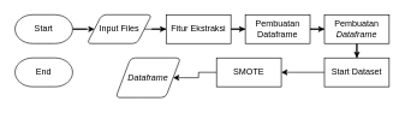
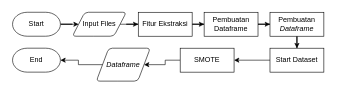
  <mxCell id="0" />
  <mxCell id="1" parent="0" />
  <mxCell id="2" value="" style="edgeStyle=orthogonalEdgeStyle;rounded=0;orthogonalLoop=1;jettySize=auto;html=1;" edge="1" parent="1" source="3" target="5"><mxGeometry relative="1" as="geometry" /></mxCell>
  <mxCell id="3" value="Start" style="strokeWidth=1;html=1;shape=mxgraph.flowchart.terminator;whiteSpace=wrap;" vertex="1" parent="1"><mxGeometry x="20" y="20" width="80" height="40" as="geometry" /></mxCell>
  <mxCell id="4" value="" style="edgeStyle=orthogonalEdgeStyle;rounded=0;orthogonalLoop=1;jettySize=auto;html=1;" edge="1" parent="1" source="5" target="7"><mxGeometry relative="1" as="geometry" /></mxCell>
  <mxCell id="5" value="Input Files" style="shape=parallelogram;html=1;strokeWidth=1;perimeter=parallelogramPerimeter;whiteSpace=wrap;rounded=1;arcSize=12;size=0.23;" vertex="1" parent="1"><mxGeometry x="120" y="20" width="90" height="40" as="geometry" /></mxCell>
  <mxCell id="6" value="" style="edgeStyle=orthogonalEdgeStyle;rounded=0;orthogonalLoop=1;jettySize=auto;html=1;" edge="1" parent="1" source="7" target="9"><mxGeometry relative="1" as="geometry" /></mxCell>
  <mxCell id="7" value="Fitur Ekstraksi" style="rounded=0;whiteSpace=wrap;html=1;" vertex="1" parent="1"><mxGeometry x="230" y="20" width="90" height="40" as="geometry" /></mxCell>
  <mxCell id="8" value="" style="edgeStyle=orthogonalEdgeStyle;rounded=0;orthogonalLoop=1;jettySize=auto;html=1;" edge="1" parent="1" source="9" target="11"><mxGeometry relative="1" as="geometry" /></mxCell>
  <mxCell id="9" value="Pembuatan Dataframe" style="rounded=0;whiteSpace=wrap;html=1;" vertex="1" parent="1"><mxGeometry x="340" y="20" width="90" height="40" as="geometry" /></mxCell>
  <mxCell id="10" value="" style="edgeStyle=orthogonalEdgeStyle;rounded=0;orthogonalLoop=1;jettySize=auto;html=1;" edge="1" parent="1" source="11" target="13"><mxGeometry relative="1" as="geometry" /></mxCell>
  <mxCell id="11" value="Pembuatan &lt;i&gt;Dataframe&lt;/i&gt;" style="rounded=0;whiteSpace=wrap;html=1;" vertex="1" parent="1"><mxGeometry x="450" y="20" width="90" height="40" as="geometry" /></mxCell>
  <mxCell id="12" value="" style="edgeStyle=orthogonalEdgeStyle;rounded=0;orthogonalLoop=1;jettySize=auto;html=1;" edge="1" parent="1" source="13" target="15"><mxGeometry relative="1" as="geometry" /></mxCell>
  <mxCell id="13" value="Start Dataset" style="rounded=0;whiteSpace=wrap;html=1;" vertex="1" parent="1"><mxGeometry x="450" y="80" width="90" height="40" as="geometry" /></mxCell>
  <mxCell id="14" value="" style="edgeStyle=orthogonalEdgeStyle;rounded=0;orthogonalLoop=1;jettySize=auto;html=1;" edge="1" parent="1" source="15" target="16"><mxGeometry relative="1" as="geometry" /></mxCell>
  <mxCell id="15" value="SMOTE" style="rounded=0;whiteSpace=wrap;html=1;" vertex="1" parent="1"><mxGeometry x="300" y="80" width="90" height="40" as="geometry" /></mxCell>
  <mxCell id="16" value="&lt;i&gt;Dataframe&lt;/i&gt;" style="shape=parallelogram;html=1;strokeWidth=1;perimeter=parallelogramPerimeter;whiteSpace=wrap;rounded=1;arcSize=12;size=0.23;" vertex="1" parent="1"><mxGeometry x="160" y="80" width="90" height="55" as="geometry" /></mxCell>
  <mxCell id="17" value="End" style="strokeWidth=1;html=1;shape=mxgraph.flowchart.terminator;whiteSpace=wrap;" vertex="1" parent="1"><mxGeometry x="20" y="80" width="80" height="40" as="geometry" /></mxCell>
+ <mxCell id="18" style="edgeStyle=orthogonalEdgeStyle;rounded=0;orthogonalLoop=1;jettySize=auto;html=1;entryX=1;entryY=0.5;entryDx=0;entryDy=0;entryPerimeter=0;" edge="1" parent="1" source="16" target="17"><mxGeometry relative="1" as="geometry" /></mxCell>
